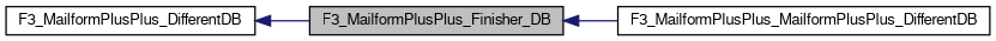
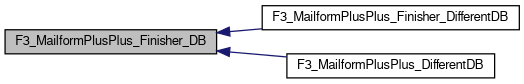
  digraph {
    rankdir=LR
    node [color=black fillcolor=white fontname=FreeSans fontsize=10 shape=record style=filled]
    edge [color=midnightblue dir=back fontname=FreeSans fontsize=10 labelfontname=FreeSans labelfontsize=10 style=solid]
    n1 [fillcolor=grey75 fontcolor=black height=0.2 label=F3_MailformPlusPlus_Finisher_DB width=0.4]
-   n2 [height=0.2 label=F3_MailformPlusPlus_MailformPlusPlus_DifferentDB width=0.4]
+   n2 [height=0.2 label=F3_MailformPlusPlus_Finisher_DifferentDB width=0.4]
    n3 [height=0.2 label=F3_MailformPlusPlus_DifferentDB width=0.4]
    n1 -> n2
-   n3 -> n1
+   n1 -> n3
  }
